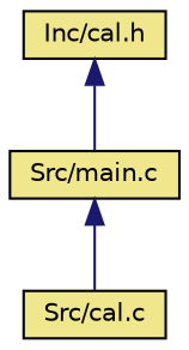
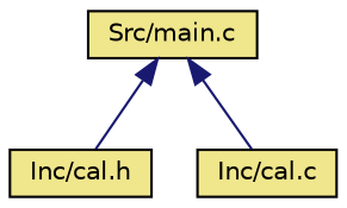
  digraph {
    fontname="DejaVu Sans"
    node [color=black fillcolor=khaki fontname="DejaVu Sans" fontsize=10 shape=record style=filled]
    edge [color=midnightblue dir=back fontname="DejaVu Sans" fontsize=10 labelfontname=Helvetica labelfontsize=10 style=solid]
    n1 [fontcolor=black height=0.2 label="Inc/cal.h" width=0.4]
    n2 [height=0.2 label="Src/main.c" width=0.4]
-   n3 [height=0.2 label="Src/cal.c" width=0.4]
-   n1 -> n2
+   n3 [height=0.2 label="Inc/cal.c" width=0.4]
+   n2 -> n1
    n2 -> n3
  }
